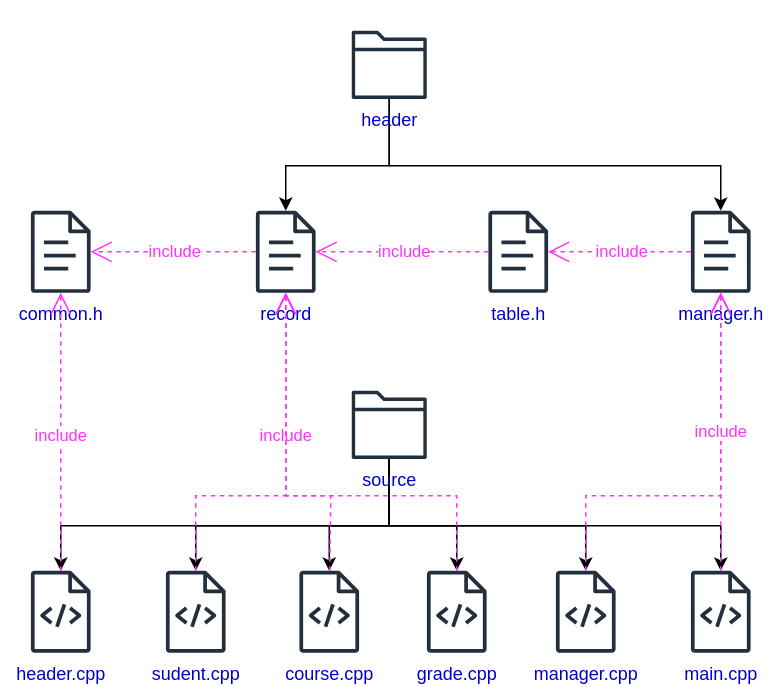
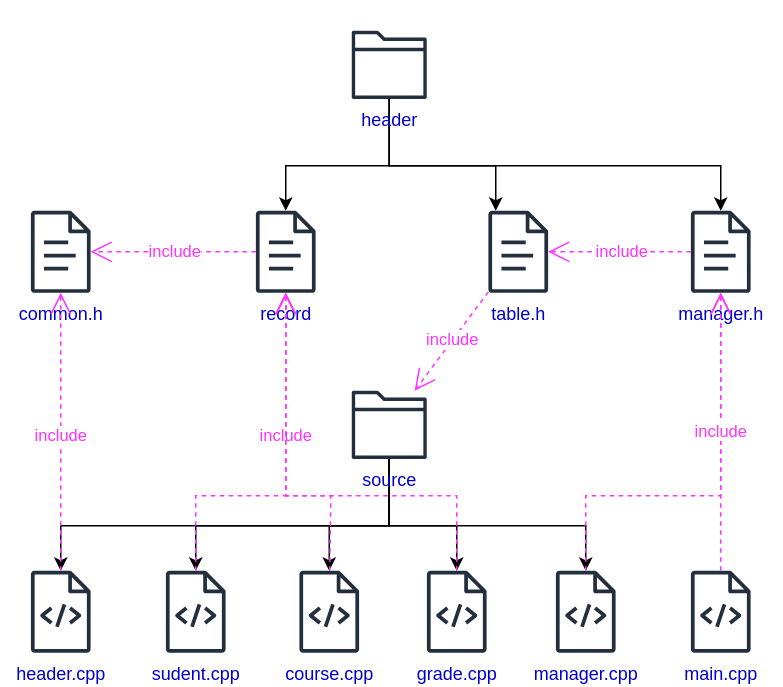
  <mxCell id="0" />
  <mxCell id="1" parent="0" />
  <mxCell id="2" style="edgeStyle=orthogonalEdgeStyle;rounded=0;orthogonalLoop=1;jettySize=auto;html=1;" edge="1" parent="1" source="5" target="7"><mxGeometry relative="1" as="geometry"><Array as="points"><mxPoint x="259" y="110" /><mxPoint x="190" y="110" /></Array></mxGeometry></mxCell>
+ <mxCell id="3" style="edgeStyle=orthogonalEdgeStyle;rounded=0;orthogonalLoop=1;jettySize=auto;html=1;" edge="1" parent="1" source="5" target="15"><mxGeometry relative="1" as="geometry"><Array as="points"><mxPoint x="259" y="110" /><mxPoint x="330" y="110" /></Array></mxGeometry></mxCell>
  <mxCell id="4" style="edgeStyle=orthogonalEdgeStyle;rounded=0;orthogonalLoop=1;jettySize=auto;html=1;" edge="1" parent="1" source="5" target="17"><mxGeometry relative="1" as="geometry"><Array as="points"><mxPoint x="259" y="110" /><mxPoint x="480" y="110" /></Array></mxGeometry></mxCell>
  <mxCell id="5" value="&lt;font color=&quot;#0000cc&quot;&gt;header&lt;/font&gt;" style="sketch=0;outlineConnect=0;fontColor=#232F3E;gradientColor=none;fillColor=#232F3D;strokeColor=none;dashed=0;verticalLabelPosition=bottom;verticalAlign=top;align=center;html=1;fontSize=12;fontStyle=0;aspect=fixed;pointerEvents=1;shape=mxgraph.aws4.folder;" vertex="1" parent="1"><mxGeometry x="234" y="20" width="50" height="45.51" as="geometry" /></mxCell>
  <mxCell id="6" value="&lt;font color=&quot;#0000cc&quot;&gt;course.cpp&lt;/font&gt;" style="sketch=0;outlineConnect=0;fontColor=#232F3E;gradientColor=none;fillColor=#232F3D;strokeColor=none;dashed=0;verticalLabelPosition=bottom;verticalAlign=top;align=center;html=1;fontSize=12;fontStyle=0;aspect=fixed;pointerEvents=1;shape=mxgraph.aws4.source_code;" vertex="1" parent="1"><mxGeometry x="199" y="380" width="40" height="54.73" as="geometry" /></mxCell>
  <mxCell id="7" value="&lt;font color=&quot;#0000cc&quot;&gt;record&lt;/font&gt;" style="sketch=0;outlineConnect=0;fontColor=#232F3E;gradientColor=none;fillColor=#232F3D;strokeColor=none;dashed=0;verticalLabelPosition=bottom;verticalAlign=top;align=center;html=1;fontSize=12;fontStyle=0;aspect=fixed;pointerEvents=1;shape=mxgraph.aws4.document;" vertex="1" parent="1"><mxGeometry x="170" y="140" width="40" height="54.74" as="geometry" /></mxCell>
  <mxCell id="8" style="edgeStyle=orthogonalEdgeStyle;rounded=0;orthogonalLoop=1;jettySize=auto;html=1;" edge="1" parent="1" source="14" target="6"><mxGeometry relative="1" as="geometry"><Array as="points"><mxPoint x="259" y="350" /><mxPoint x="219" y="350" /></Array></mxGeometry></mxCell>
  <mxCell id="9" style="edgeStyle=orthogonalEdgeStyle;rounded=0;orthogonalLoop=1;jettySize=auto;html=1;" edge="1" parent="1" source="14" target="22"><mxGeometry relative="1" as="geometry"><Array as="points"><mxPoint x="259" y="350" /><mxPoint x="304" y="350" /></Array></mxGeometry></mxCell>
  <mxCell id="10" style="edgeStyle=orthogonalEdgeStyle;rounded=0;orthogonalLoop=1;jettySize=auto;html=1;" edge="1" parent="1" source="14" target="18"><mxGeometry relative="1" as="geometry"><Array as="points"><mxPoint x="259" y="350" /><mxPoint x="130" y="350" /></Array></mxGeometry></mxCell>
  <mxCell id="11" style="edgeStyle=orthogonalEdgeStyle;rounded=0;orthogonalLoop=1;jettySize=auto;html=1;" edge="1" parent="1" source="14" target="19"><mxGeometry relative="1" as="geometry"><Array as="points"><mxPoint x="259" y="350" /><mxPoint x="390" y="350" /></Array></mxGeometry></mxCell>
- <mxCell id="12" style="edgeStyle=orthogonalEdgeStyle;rounded=0;orthogonalLoop=1;jettySize=auto;html=1;" edge="1" parent="1" source="14" target="21"><mxGeometry relative="1" as="geometry"><Array as="points"><mxPoint x="259" y="350" /><mxPoint x="480" y="350" /></Array></mxGeometry></mxCell>
  <mxCell id="13" style="edgeStyle=orthogonalEdgeStyle;rounded=0;orthogonalLoop=1;jettySize=auto;html=1;" edge="1" parent="1" source="14" target="20"><mxGeometry relative="1" as="geometry"><Array as="points"><mxPoint x="259" y="350" /><mxPoint x="40" y="350" /></Array></mxGeometry></mxCell>
  <mxCell id="14" value="&lt;font color=&quot;#0000cc&quot;&gt;source&lt;/font&gt;" style="sketch=0;outlineConnect=0;fontColor=#232F3E;gradientColor=none;fillColor=#232F3D;strokeColor=none;dashed=0;verticalLabelPosition=bottom;verticalAlign=top;align=center;html=1;fontSize=12;fontStyle=0;aspect=fixed;pointerEvents=1;shape=mxgraph.aws4.folder;" vertex="1" parent="1"><mxGeometry x="234" y="260" width="50" height="45.51" as="geometry" /></mxCell>
  <mxCell id="15" value="&lt;font color=&quot;#0000cc&quot;&gt;table.h&lt;/font&gt;" style="sketch=0;outlineConnect=0;fontColor=#232F3E;gradientColor=none;fillColor=#232F3D;strokeColor=none;dashed=0;verticalLabelPosition=bottom;verticalAlign=top;align=center;html=1;fontSize=12;fontStyle=0;aspect=fixed;pointerEvents=1;shape=mxgraph.aws4.document;" vertex="1" parent="1"><mxGeometry x="325" y="140" width="40" height="54.74" as="geometry" /></mxCell>
  <mxCell id="16" value="&lt;font color=&quot;#0000cc&quot;&gt;common.h&lt;/font&gt;" style="sketch=0;outlineConnect=0;fontColor=#232F3E;gradientColor=none;fillColor=#232F3D;strokeColor=none;dashed=0;verticalLabelPosition=bottom;verticalAlign=top;align=center;html=1;fontSize=12;fontStyle=0;aspect=fixed;pointerEvents=1;shape=mxgraph.aws4.document;" vertex="1" parent="1"><mxGeometry x="20" y="140" width="40" height="54.74" as="geometry" /></mxCell>
  <mxCell id="17" value="&lt;font color=&quot;#0000cc&quot;&gt;manager.h&lt;/font&gt;" style="sketch=0;outlineConnect=0;fontColor=#232F3E;gradientColor=none;fillColor=#232F3D;strokeColor=none;dashed=0;verticalLabelPosition=bottom;verticalAlign=top;align=center;html=1;fontSize=12;fontStyle=0;aspect=fixed;pointerEvents=1;shape=mxgraph.aws4.document;" vertex="1" parent="1"><mxGeometry x="460" y="140" width="40" height="54.74" as="geometry" /></mxCell>
  <mxCell id="18" value="&lt;font color=&quot;#0000cc&quot;&gt;sudent.cpp&lt;/font&gt;" style="sketch=0;outlineConnect=0;fontColor=#232F3E;gradientColor=none;fillColor=#232F3D;strokeColor=none;dashed=0;verticalLabelPosition=bottom;verticalAlign=top;align=center;html=1;fontSize=12;fontStyle=0;aspect=fixed;pointerEvents=1;shape=mxgraph.aws4.source_code;" vertex="1" parent="1"><mxGeometry x="110" y="380" width="40" height="54.73" as="geometry" /></mxCell>
  <mxCell id="19" value="&lt;font color=&quot;#0000cc&quot;&gt;manager.cpp&lt;/font&gt;" style="sketch=0;outlineConnect=0;fontColor=#232F3E;gradientColor=none;fillColor=#232F3D;strokeColor=none;dashed=0;verticalLabelPosition=bottom;verticalAlign=top;align=center;html=1;fontSize=12;fontStyle=0;aspect=fixed;pointerEvents=1;shape=mxgraph.aws4.source_code;" vertex="1" parent="1"><mxGeometry x="370" y="380" width="40" height="54.73" as="geometry" /></mxCell>
  <mxCell id="20" value="&lt;font color=&quot;#0000cc&quot;&gt;header.cpp&lt;/font&gt;" style="sketch=0;outlineConnect=0;fontColor=#232F3E;gradientColor=none;fillColor=#232F3D;strokeColor=none;dashed=0;verticalLabelPosition=bottom;verticalAlign=top;align=center;html=1;fontSize=12;fontStyle=0;aspect=fixed;pointerEvents=1;shape=mxgraph.aws4.source_code;" vertex="1" parent="1"><mxGeometry x="20" y="380" width="40" height="54.73" as="geometry" /></mxCell>
  <mxCell id="21" value="&lt;font color=&quot;#0000cc&quot;&gt;main.cpp&lt;/font&gt;" style="sketch=0;outlineConnect=0;fontColor=#232F3E;gradientColor=none;fillColor=#232F3D;strokeColor=none;dashed=0;verticalLabelPosition=bottom;verticalAlign=top;align=center;html=1;fontSize=12;fontStyle=0;aspect=fixed;pointerEvents=1;shape=mxgraph.aws4.source_code;" vertex="1" parent="1"><mxGeometry x="460" y="380" width="40" height="54.73" as="geometry" /></mxCell>
  <mxCell id="22" value="&lt;font color=&quot;#0000cc&quot;&gt;grade.cpp&lt;/font&gt;" style="sketch=0;outlineConnect=0;fontColor=#232F3E;gradientColor=none;fillColor=#232F3D;strokeColor=none;dashed=0;verticalLabelPosition=bottom;verticalAlign=top;align=center;html=1;fontSize=12;fontStyle=0;aspect=fixed;pointerEvents=1;shape=mxgraph.aws4.source_code;" vertex="1" parent="1"><mxGeometry x="284" y="380" width="40" height="54.73" as="geometry" /></mxCell>
  <mxCell id="23" value="&lt;font color=&quot;#ff33ff&quot;&gt;include&lt;/font&gt;" style="endArrow=open;endSize=12;dashed=1;html=1;rounded=0;exitX=0.5;exitY=0;exitDx=0;exitDy=0;exitPerimeter=0;fillColor=#f8cecc;strokeColor=#FF33FF;" edge="1" parent="1" source="20" target="16"><mxGeometry x="-0.028" width="160" relative="1" as="geometry"><mxPoint x="40" y="350" as="sourcePoint" /><mxPoint x="130" y="220" as="targetPoint" /><mxPoint as="offset" /></mxGeometry></mxCell>
  <mxCell id="24" value="&lt;font color=&quot;#ff33ff&quot;&gt;include&lt;/font&gt;" style="endArrow=open;endSize=12;dashed=1;html=1;rounded=0;strokeColor=#FF33FF;" edge="1" parent="1" source="6" target="7"><mxGeometry x="0.115" width="160" relative="1" as="geometry"><mxPoint x="60" y="400" as="sourcePoint" /><mxPoint x="60" y="215" as="targetPoint" /><mxPoint as="offset" /><Array as="points"><mxPoint x="220" y="330" /><mxPoint x="190" y="330" /></Array></mxGeometry></mxCell>
  <mxCell id="25" value="" style="endArrow=open;endSize=12;dashed=1;html=1;rounded=0;strokeColor=#FF33FF;" edge="1" parent="1" source="22" target="7"><mxGeometry x="0.035" y="9" width="160" relative="1" as="geometry"><mxPoint x="70" y="410" as="sourcePoint" /><mxPoint x="70" y="225" as="targetPoint" /><mxPoint as="offset" /><Array as="points"><mxPoint x="304" y="330" /><mxPoint x="190" y="330" /></Array></mxGeometry></mxCell>
  <mxCell id="26" value="" style="endArrow=open;endSize=12;dashed=1;html=1;rounded=0;strokeColor=#FF33FF;" edge="1" parent="1" source="19" target="17"><mxGeometry x="0.004" width="160" relative="1" as="geometry"><mxPoint x="80" y="420" as="sourcePoint" /><mxPoint x="80" y="235" as="targetPoint" /><mxPoint as="offset" /><Array as="points"><mxPoint x="390" y="330" /><mxPoint x="480" y="330" /></Array></mxGeometry></mxCell>
  <mxCell id="27" value="&lt;font color=&quot;#ff33ff&quot;&gt;include&lt;/font&gt;" style="endArrow=open;endSize=12;dashed=1;html=1;rounded=0;strokeColor=#FF33FF;" edge="1" parent="1" source="21" target="17"><mxGeometry x="0.004" width="160" relative="1" as="geometry"><mxPoint x="90" y="430" as="sourcePoint" /><mxPoint x="90" y="245" as="targetPoint" /><mxPoint as="offset" /></mxGeometry></mxCell>
  <mxCell id="28" value="" style="endArrow=open;endSize=12;dashed=1;html=1;rounded=0;strokeColor=#FF33FF;fillColor=#f8cecc;" edge="1" parent="1" source="18" target="7"><mxGeometry x="0.004" width="160" relative="1" as="geometry"><mxPoint x="130" y="340" as="sourcePoint" /><mxPoint x="190" y="160.25" as="targetPoint" /><mxPoint as="offset" /><Array as="points"><mxPoint x="130" y="330" /><mxPoint x="190" y="330" /></Array></mxGeometry></mxCell>
  <mxCell id="29" value="&lt;font color=&quot;#ff33ff&quot;&gt;include&lt;/font&gt;" style="endArrow=open;endSize=12;dashed=1;html=1;rounded=0;fillColor=#f8cecc;strokeColor=#FF33FF;" edge="1" parent="1" source="7" target="16"><mxGeometry x="-0.028" width="160" relative="1" as="geometry"><mxPoint x="50" y="390" as="sourcePoint" /><mxPoint x="50" y="205" as="targetPoint" /><mxPoint as="offset" /></mxGeometry></mxCell>
- <mxCell id="30" value="&lt;font color=&quot;#ff33ff&quot;&gt;include&lt;/font&gt;" style="endArrow=open;endSize=12;dashed=1;html=1;rounded=0;fillColor=#f8cecc;strokeColor=#FF33FF;" edge="1" parent="1" source="15" target="7"><mxGeometry x="-0.028" width="160" relative="1" as="geometry"><mxPoint x="180" y="177" as="sourcePoint" /><mxPoint x="70" y="177" as="targetPoint" /><mxPoint as="offset" /></mxGeometry></mxCell>
+ <mxCell id="30" value="&lt;font color=&quot;#ff33ff&quot;&gt;include&lt;/font&gt;" style="endArrow=open;endSize=12;dashed=1;html=1;rounded=0;fillColor=#f8cecc;strokeColor=#FF33FF;" edge="1" parent="1" source="15" target="14"><mxGeometry x="-0.028" width="160" relative="1" as="geometry"><mxPoint x="180" y="177" as="sourcePoint" /><mxPoint x="70" y="177" as="targetPoint" /><mxPoint as="offset" /></mxGeometry></mxCell>
  <mxCell id="31" value="&lt;font color=&quot;#ff33ff&quot;&gt;include&lt;/font&gt;" style="endArrow=open;endSize=12;dashed=1;html=1;rounded=0;fillColor=#f8cecc;strokeColor=#FF33FF;" edge="1" parent="1" source="17" target="15"><mxGeometry x="-0.028" width="160" relative="1" as="geometry"><mxPoint x="320" y="177" as="sourcePoint" /><mxPoint x="220" y="177" as="targetPoint" /><mxPoint as="offset" /></mxGeometry></mxCell>
